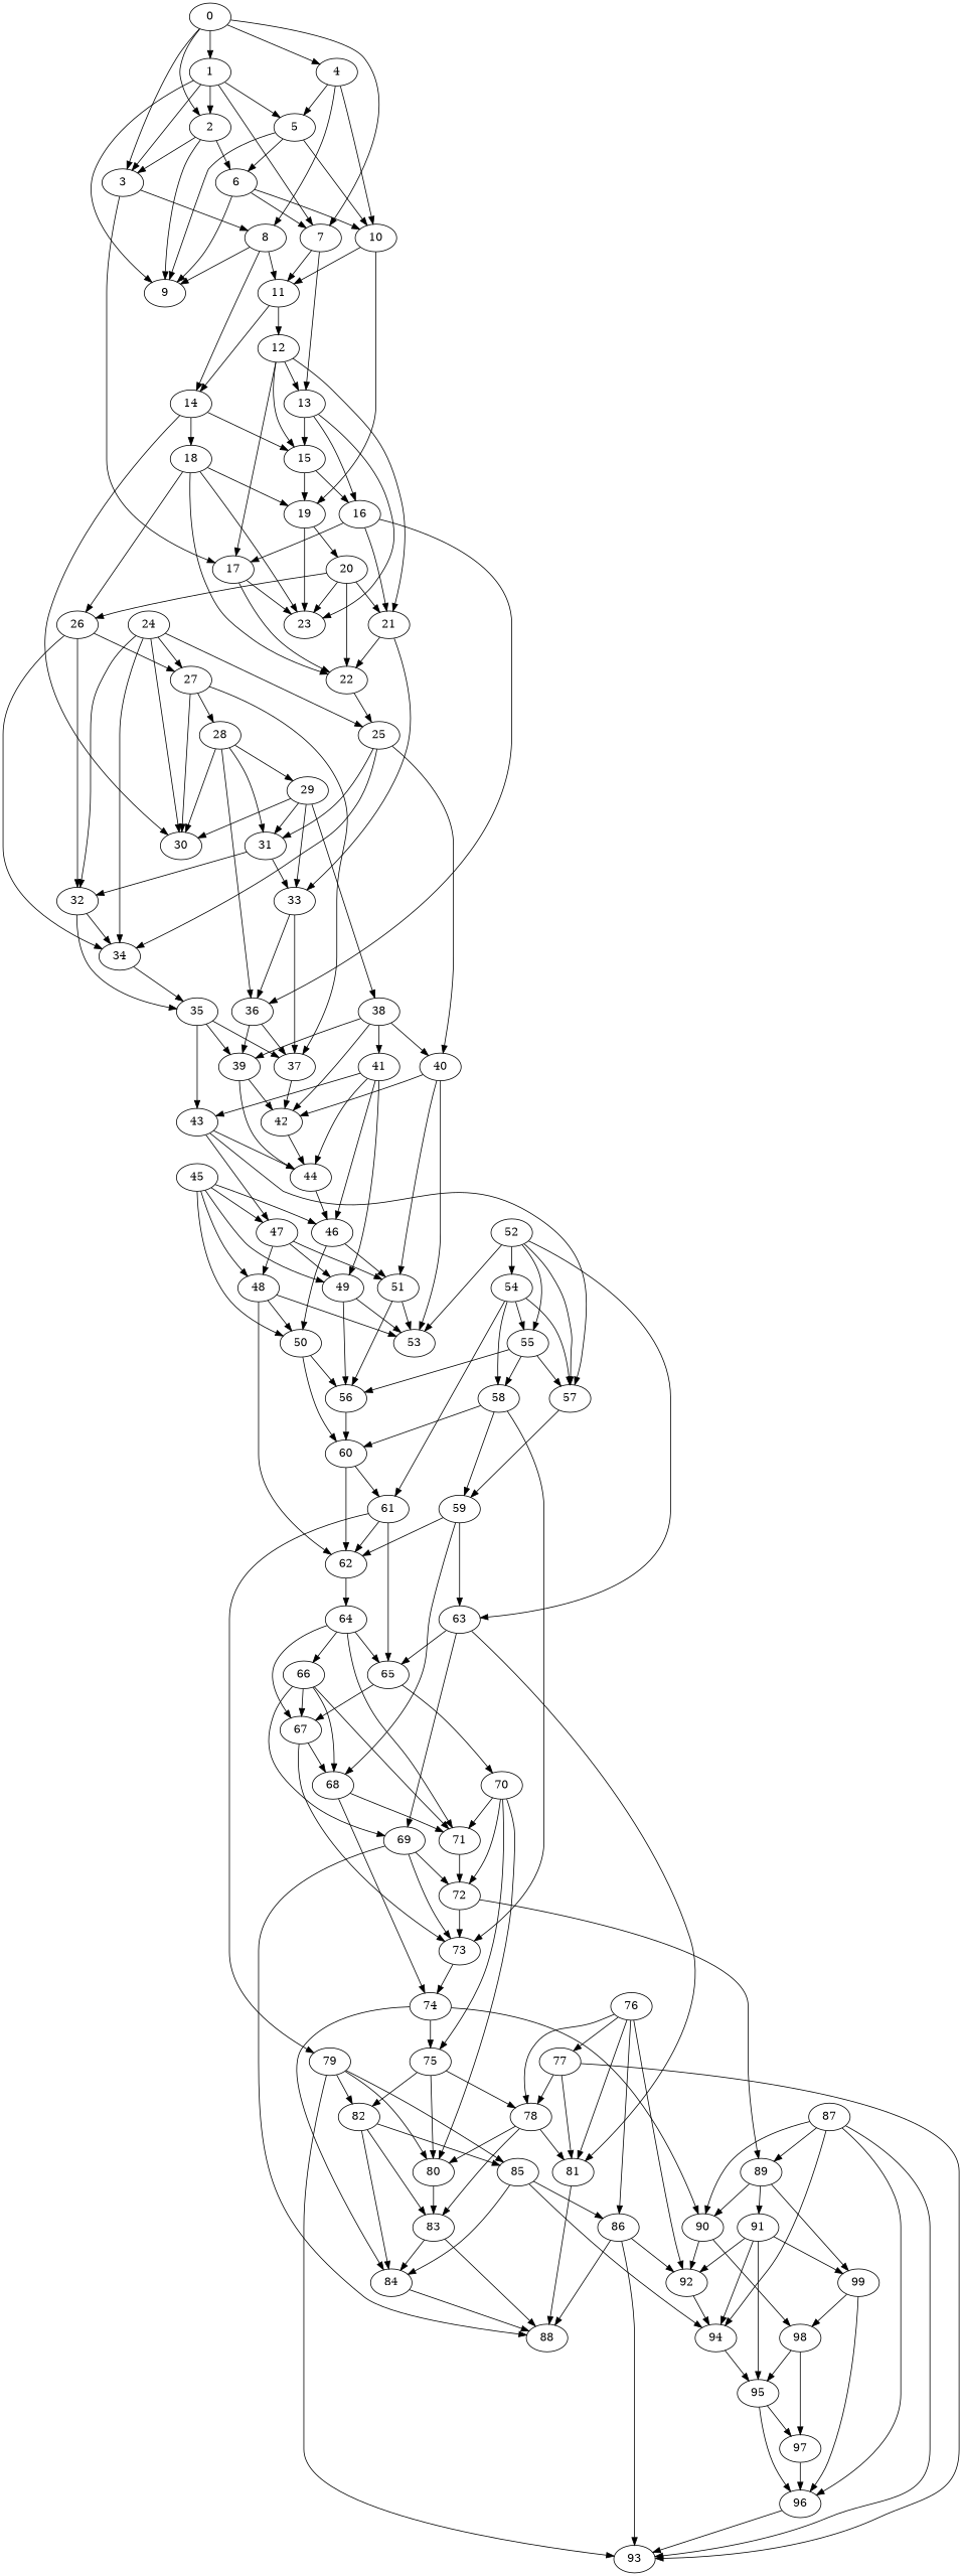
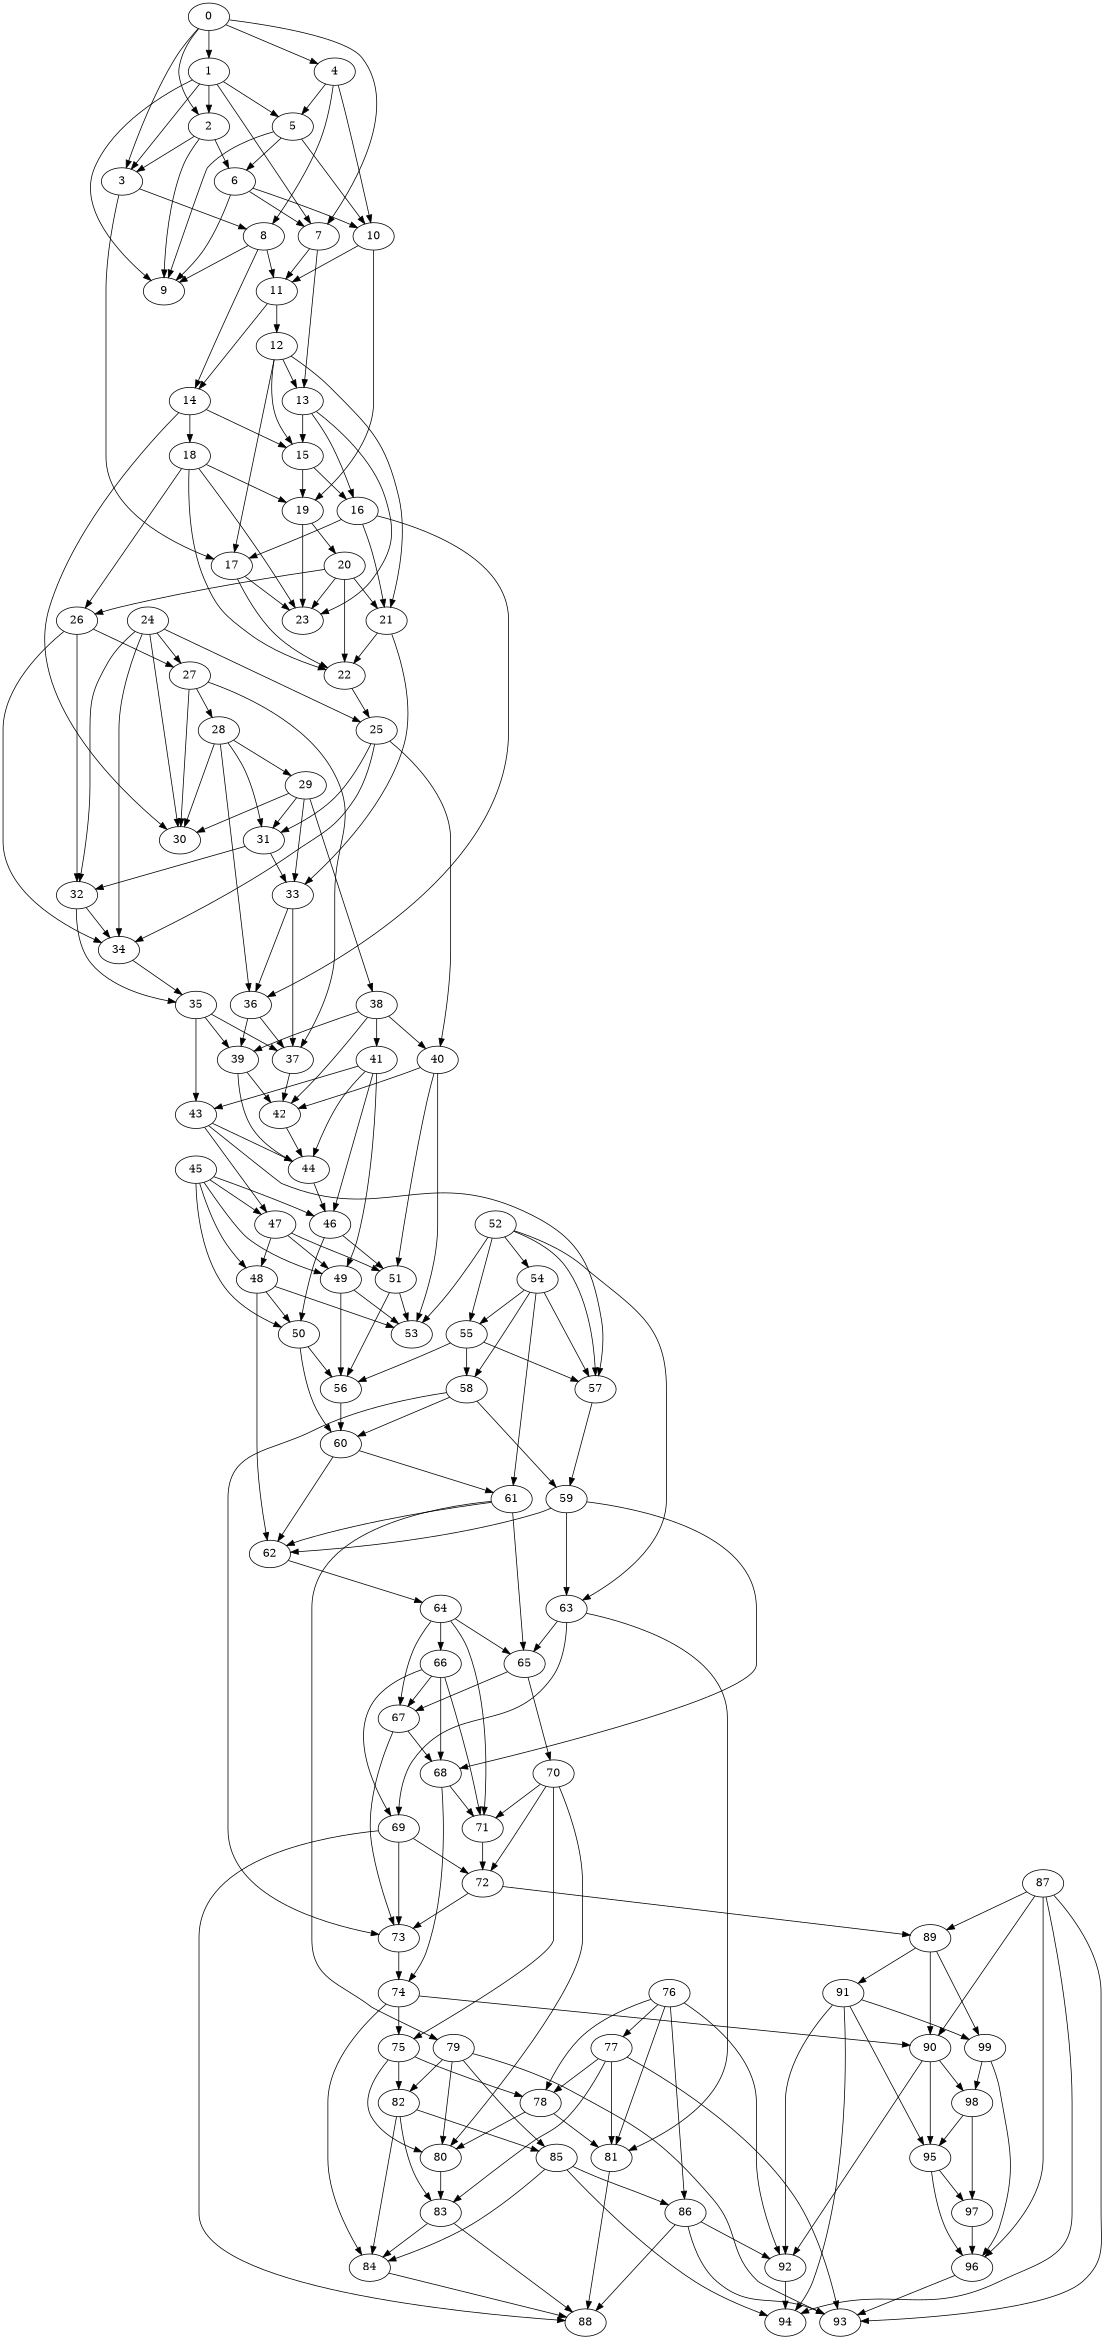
  digraph {
    edge [weight=3]
    0
    1
    2
    3
    4
    7
    5
    9
    6
    8
    17
    10
    11
    13
    14
    23
    22
    19
    12
    15
    16
    18
    30
    20
    21
    33
    36
    26
    37
    39
    25
    27
    32
    34
    31
    40
    24
    28
    35
    42
    51
    53
    29
    38
    41
    43
    44
    47
    57
    46
    49
    56
    50
    48
    59
    45
    62
    60
    64
    61
    52
    54
    55
    63
    58
    65
    69
    81
    73
    79
    68
    74
    71
    67
    70
    80
    82
    93
    85
    66
    72
    88
    75
    84
    90
    89
    78
    83
    91
    99
    92
    98
    76
    77
    86
    94
    95
    87
    96
    97
    0 -> 1 [weight=21]
    0 -> 2 [weight=5]
    0 -> 3 [weight=11]
    0 -> 4 [weight=5]
    0 -> 7 [weight=30]
    1 -> 2 [weight=23]
    1 -> 3 [weight=24]
    1 -> 7 [weight=4]
    1 -> 5 [weight=1]
    1 -> 9 [weight=4]
    2 -> 3 [weight=1]
    2 -> 9 [weight=9]
    2 -> 6 [weight=30]
    3 -> 8 [weight=27]
    3 -> 17 [weight=23]
    4 -> 5 [weight=26]
    4 -> 8 [weight=27]
    4 -> 10 [weight=6]
    7 -> 11 [weight=28]
    7 -> 13 [weight=24]
    5 -> 9 [weight=2]
    5 -> 6
    5 -> 10 [weight=17]
    6 -> 7 [weight=24]
    6 -> 9 [weight=6]
    6 -> 10 [weight=15]
    8 -> 9 [weight=20]
    8 -> 11 [weight=14]
    8 -> 14 [weight=13]
    17 -> 23 [weight=1]
    17 -> 22 [weight=15]
    10 -> 11 [weight=4]
    10 -> 19 [weight=27]
    11 -> 14 [weight=4]
    11 -> 12 [weight=1]
    13 -> 23 [weight=13]
    13 -> 15 [weight=26]
    13 -> 16
    14 -> 15 [weight=19]
    14 -> 18 [weight=28]
    14 -> 30 [weight=12]
    22 -> 25 [weight=22]
    19 -> 23 [weight=24]
    19 -> 20 [weight=14]
    12 -> 17 [weight=1]
    12 -> 13
    12 -> 15 [weight=7]
    12 -> 21 [weight=9]
    15 -> 19 [weight=20]
    15 -> 16 [weight=25]
    16 -> 17 [weight=13]
    16 -> 21 [weight=19]
    16 -> 36
    18 -> 23 [weight=2]
    18 -> 22 [weight=11]
    18 -> 19 [weight=29]
    18 -> 26 [weight=16]
    20 -> 23 [weight=27]
    20 -> 22 [weight=18]
    20 -> 21 [weight=17]
    20 -> 26 [weight=18]
    21 -> 22
    21 -> 33 [weight=1]
    33 -> 36
    33 -> 37 [weight=27]
    36 -> 37 [weight=2]
    36 -> 39 [weight=11]
    26 -> 27 [weight=15]
    26 -> 32 [weight=17]
    26 -> 34 [weight=5]
    37 -> 42 [weight=2]
    39 -> 42 [weight=24]
    39 -> 44 [weight=22]
    25 -> 34 [weight=2]
    25 -> 31 [weight=29]
    25 -> 40 [weight=11]
    27 -> 30 [weight=9]
    27 -> 37 [weight=4]
    27 -> 28 [weight=7]
    32 -> 34 [weight=13]
    32 -> 35 [weight=11]
    34 -> 35 [weight=20]
    31 -> 33 [weight=30]
    31 -> 32 [weight=8]
    40 -> 42 [weight=11]
    40 -> 51 [weight=1]
    40 -> 53 [weight=27]
    24 -> 30 [weight=16]
    24 -> 25 [weight=26]
    24 -> 27 [weight=24]
    24 -> 32 [weight=5]
    24 -> 34 [weight=23]
    28 -> 30 [weight=25]
    28 -> 36
    28 -> 31 [weight=12]
    28 -> 29 [weight=15]
    35 -> 37 [weight=6]
    35 -> 39 [weight=16]
    35 -> 43 [weight=21]
    42 -> 44 [weight=8]
    51 -> 53
    51 -> 56 [weight=6]
    29 -> 30 [weight=27]
    29 -> 33 [weight=20]
    29 -> 31 [weight=16]
    29 -> 38 [weight=13]
    38 -> 39 [weight=13]
    38 -> 40 [weight=17]
    38 -> 42 [weight=9]
    38 -> 41 [weight=23]
    41 -> 43 [weight=15]
    41 -> 44 [weight=18]
    41 -> 46 [weight=18]
    41 -> 49 [weight=6]
    43 -> 44 [weight=21]
    43 -> 47 [weight=1]
    43 -> 57 [weight=12]
    44 -> 46 [weight=30]
    47 -> 51 [weight=14]
    47 -> 49 [weight=22]
    47 -> 48 [weight=19]
    57 -> 59
    46 -> 51 [weight=11]
    46 -> 50 [weight=25]
    49 -> 53 [weight=21]
    49 -> 56
    56 -> 60 [weight=23]
    50 -> 56 [weight=9]
    50 -> 60 [weight=15]
    48 -> 53 [weight=13]
    48 -> 50 [weight=2]
    48 -> 62 [weight=30]
    59 -> 62 [weight=18]
    59 -> 63 [weight=9]
    59 -> 68 [weight=2]
    45 -> 47 [weight=28]
    45 -> 46 [weight=22]
    45 -> 49
    45 -> 50 [weight=30]
    45 -> 48 [weight=6]
    62 -> 64 [weight=8]
    60 -> 62 [weight=17]
    60 -> 61 [weight=14]
    64 -> 65 [weight=30]
    64 -> 71 [weight=16]
    64 -> 67 [weight=23]
    64 -> 66 [weight=22]
    61 -> 62
    61 -> 65 [weight=17]
    61 -> 79 [weight=26]
    52 -> 53 [weight=25]
    52 -> 57 [weight=16]
    52 -> 54 [weight=6]
    52 -> 55 [weight=5]
    52 -> 63
    54 -> 57 [weight=16]
    54 -> 61 [weight=29]
    54 -> 55
    54 -> 58 [weight=28]
    55 -> 57 [weight=11]
    55 -> 56
    55 -> 58 [weight=21]
    63 -> 65 [weight=22]
    63 -> 69 [weight=28]
    63 -> 81 [weight=8]
    58 -> 59 [weight=22]
    58 -> 60 [weight=18]
    58 -> 73 [weight=29]
    65 -> 67 [weight=30]
    65 -> 70 [weight=28]
    69 -> 73 [weight=6]
    69 -> 72 [weight=23]
    69 -> 88 [weight=12]
    81 -> 88 [weight=18]
    73 -> 74 [weight=23]
    79 -> 80 [weight=26]
    79 -> 82 [weight=6]
    79 -> 93 [weight=29]
    79 -> 85 [weight=19]
    68 -> 74 [weight=26]
    68 -> 71
    74 -> 75 [weight=22]
    74 -> 84 [weight=18]
    74 -> 90 [weight=12]
    71 -> 72 [weight=26]
    67 -> 73 [weight=6]
    67 -> 68 [weight=16]
    70 -> 71 [weight=29]
    70 -> 80 [weight=10]
    70 -> 72 [weight=30]
    70 -> 75 [weight=1]
    80 -> 83 [weight=9]
    82 -> 85 [weight=16]
    82 -> 84 [weight=7]
    82 -> 83 [weight=6]
    85 -> 84 [weight=14]
    85 -> 86 [weight=18]
    85 -> 94 [weight=10]
    66 -> 69 [weight=13]
    66 -> 68 [weight=20]
    66 -> 71 [weight=14]
    66 -> 67 [weight=9]
    72 -> 73 [weight=25]
    72 -> 89 [weight=10]
    75 -> 80 [weight=12]
    75 -> 82 [weight=14]
    75 -> 78 [weight=15]
    84 -> 88 [weight=2]
    90 -> 92 [weight=13]
    90 -> 98 [weight=14]
    89 -> 90 [weight=28]
    89 -> 91 [weight=9]
    89 -> 99 [weight=9]
    78 -> 81 [weight=15]
    78 -> 80 [weight=5]
    83 -> 88 [weight=6]
    83 -> 84
    91 -> 99 [weight=14]
    91 -> 92 [weight=17]
    91 -> 94 [weight=15]
    91 -> 95 [weight=8]
    99 -> 98 [weight=14]
    99 -> 96 [weight=10]
    92 -> 94 [weight=18]
    98 -> 95 [weight=12]
    98 -> 97 [weight=29]
    76 -> 81 [weight=5]
    76 -> 78 [weight=15]
    76 -> 92 [weight=7]
    76 -> 77 [weight=18]
    76 -> 86 [weight=30]
    77 -> 81 [weight=21]
    77 -> 93 [weight=1]
    77 -> 78 [weight=26]
-   78 -> 83 [weight=10]
+   77 -> 83 [weight=10]
    86 -> 93 [weight=18]
    86 -> 88 [weight=30]
    86 -> 92 [weight=8]
-   94 -> 95 [weight=23]
+   90 -> 95 [weight=23]
    95 -> 96 [weight=23]
    95 -> 97 [weight=25]
    87 -> 93 [weight=10]
    87 -> 90 [weight=2]
    87 -> 89 [weight=11]
    87 -> 94 [weight=14]
    87 -> 96 [weight=11]
    96 -> 93 [weight=12]
    97 -> 96 [weight=16]
  }
